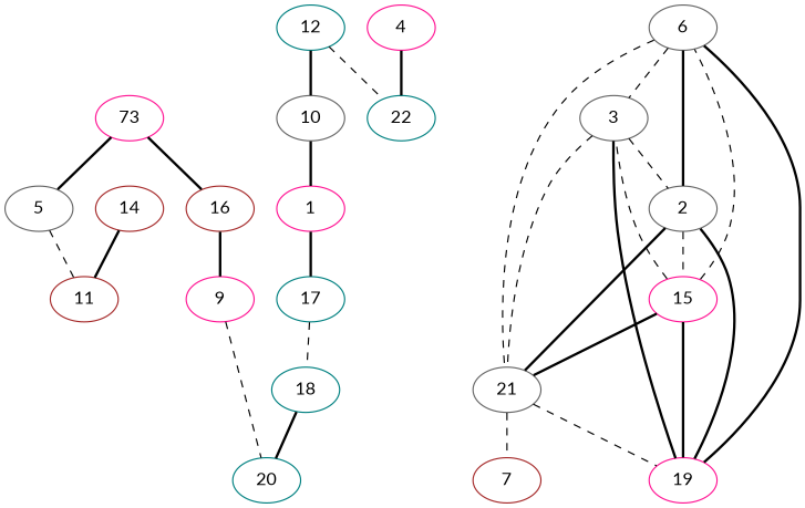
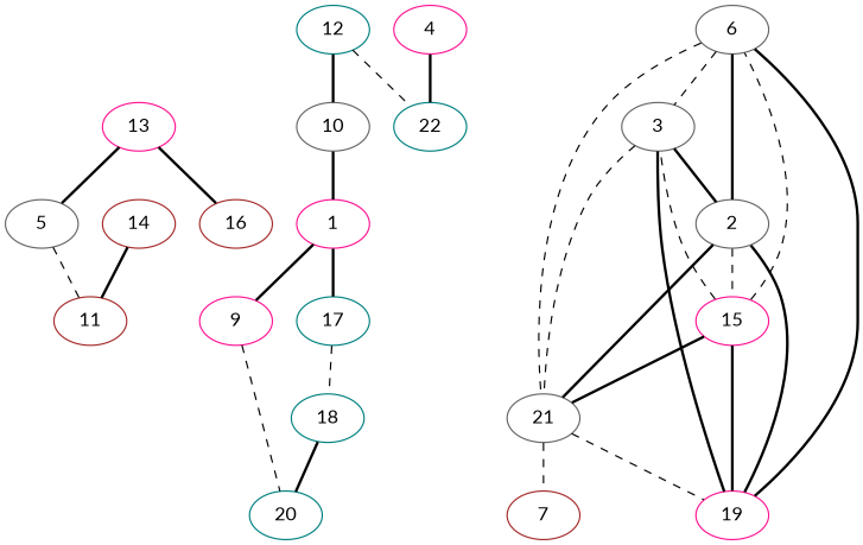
  graph {
    fontname=Lato
    node [color=gray40 fontname=Lato]
    edge [fontname=Lato style=bold]
    11 [color=brown]
    5
    6
    3
    21
    2
    19 [color=deeppink]
    7 [color=brown]
    15 [color=deeppink]
    1 [color=deeppink]
    10
    17 [color=teal]
    18 [color=teal]
    20 [color=teal]
    12 [color=teal]
    22 [color=teal]
-   13 [color=deeppink label=73]
+   13 [color=deeppink]
    16 [color=brown]
    9 [color=deeppink]
    14 [color=brown]
    4 [color=deeppink]
    5 -- 11 [style=dashed]
    6 -- 3 [style=dashed]
    6 -- 21 [style=dashed]
    3 -- 21 [style=dashed]
-   3 -- 2 [style=dashed]
+   3 -- 2
    21 -- 19 [style=dashed]
    21 -- 7 [style=dashed]
    2 -- 6
    2 -- 21
    2 -- 19
    2 -- 15 [style=dashed]
    19 -- 6
    19 -- 3
    15 -- 6 [style=dashed]
    15 -- 3 [style=dashed]
    15 -- 21
    15 -- 19
    1 -- 17
    10 -- 1
    17 -- 18 [style=dashed]
    18 -- 20
    12 -- 10
    12 -- 22 [style=dashed]
    13 -- 5
    13 -- 16
-   16 -- 9
+   1 -- 9
    9 -- 20 [style=dashed]
    14 -- 11
    4 -- 22
  }
